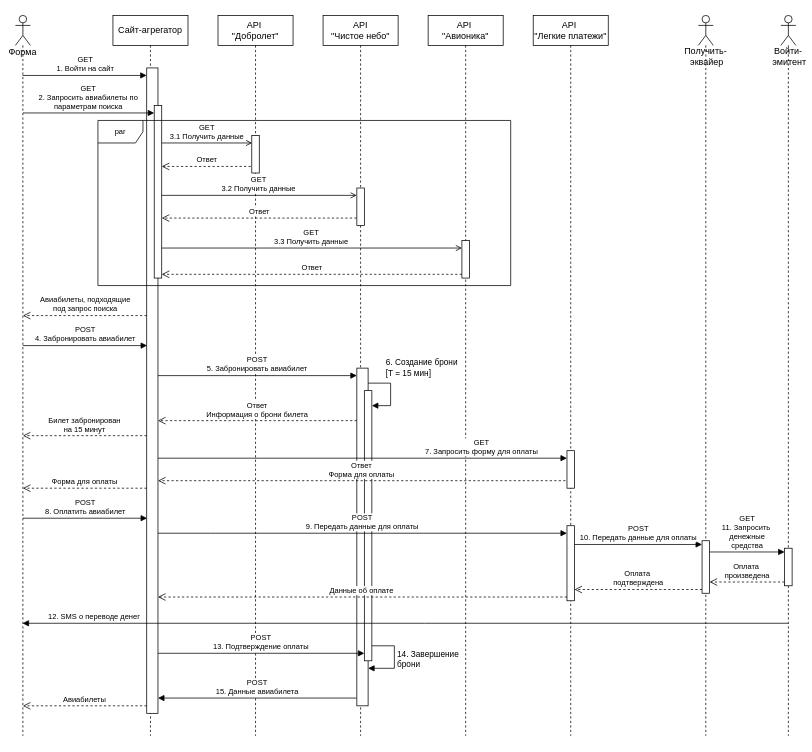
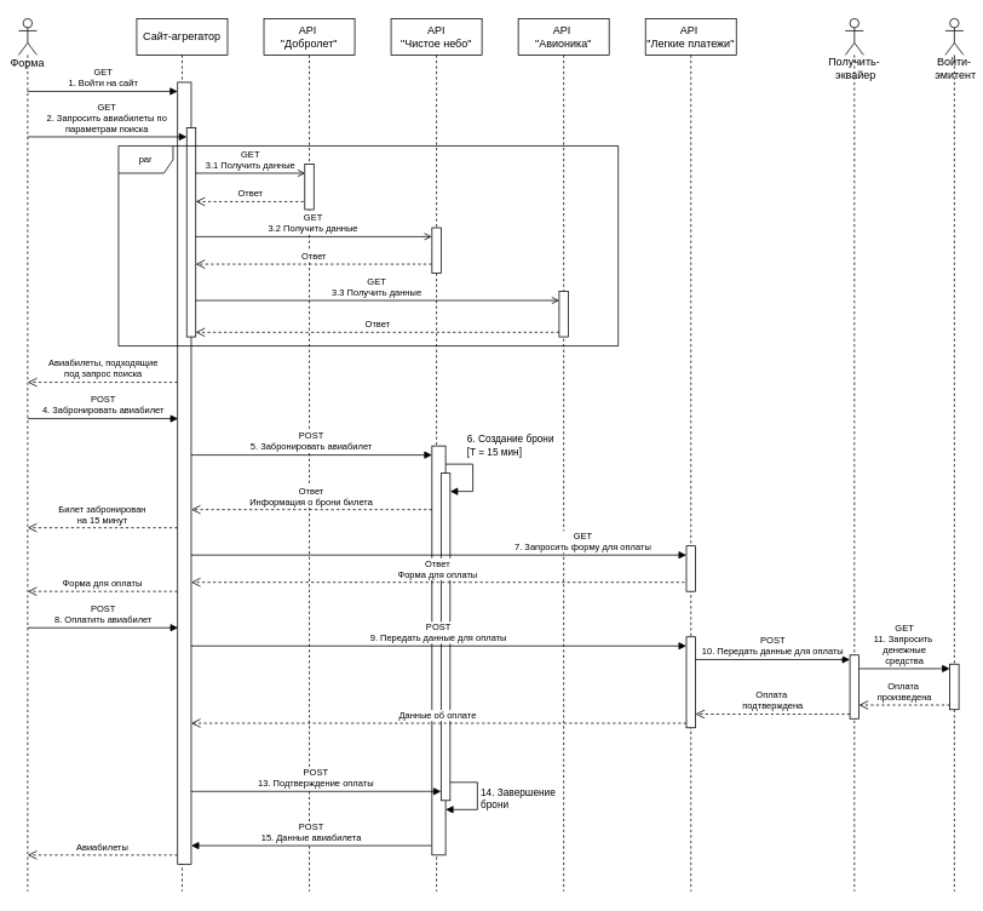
  <mxCell id="0" />
  <mxCell id="1" parent="0" />
  <mxCell id="2" value="Форма" style="shape=umlLifeline;perimeter=lifelinePerimeter;whiteSpace=wrap;html=1;container=1;dropTarget=0;collapsible=0;recursiveResize=0;outlineConnect=0;portConstraint=eastwest;newEdgeStyle={&quot;curved&quot;:0,&quot;rounded&quot;:0};participant=umlActor;size=40;verticalAlign=middle;labelPosition=center;verticalLabelPosition=middle;align=center;spacing=2;spacingTop=57;" parent="1" vertex="1"><mxGeometry x="20" y="20" width="20" height="960" as="geometry" /></mxCell>
  <mxCell id="3" value="Войти-&amp;nbsp;&lt;span style=&quot;background-color: transparent; color: light-dark(rgb(0, 0, 0), rgb(255, 255, 255));&quot;&gt;эмитент&lt;/span&gt;" style="shape=umlLifeline;perimeter=lifelinePerimeter;whiteSpace=wrap;html=1;container=1;dropTarget=0;collapsible=0;recursiveResize=0;outlineConnect=0;portConstraint=eastwest;newEdgeStyle={&quot;curved&quot;:0,&quot;rounded&quot;:0};participant=umlActor;size=40;verticalAlign=middle;labelPosition=center;verticalLabelPosition=middle;align=center;spacing=2;spacingTop=70;" parent="1" vertex="1"><mxGeometry x="1040" y="20" width="20" height="960" as="geometry" /></mxCell>
  <mxCell id="4" value="" style="html=1;points=[[0,0,0,0,5],[0,1,0,0,-5],[1,0,0,0,5],[1,1,0,0,-5]];perimeter=orthogonalPerimeter;outlineConnect=0;targetShapes=umlLifeline;portConstraint=eastwest;newEdgeStyle={&quot;curved&quot;:0,&quot;rounded&quot;:0};" parent="3" vertex="1"><mxGeometry x="5" y="710" width="10" height="50" as="geometry" /></mxCell>
  <mxCell id="5" value="Получить-&amp;nbsp;&lt;span style=&quot;background-color: transparent; color: light-dark(rgb(0, 0, 0), rgb(255, 255, 255));&quot;&gt;эквайер&lt;/span&gt;" style="shape=umlLifeline;perimeter=lifelinePerimeter;whiteSpace=wrap;html=1;container=1;dropTarget=0;collapsible=0;recursiveResize=0;outlineConnect=0;portConstraint=eastwest;newEdgeStyle={&quot;curved&quot;:0,&quot;rounded&quot;:0};participant=umlActor;size=40;verticalAlign=middle;labelPosition=center;verticalLabelPosition=middle;align=center;spacing=2;spacingTop=70;" parent="1" vertex="1"><mxGeometry x="930" y="20" width="20" height="960" as="geometry" /></mxCell>
  <mxCell id="6" value="" style="html=1;points=[[0,0,0,0,5],[0,1,0,0,-5],[1,0,0,0,5],[1,1,0,0,-5]];perimeter=orthogonalPerimeter;outlineConnect=0;targetShapes=umlLifeline;portConstraint=eastwest;newEdgeStyle={&quot;curved&quot;:0,&quot;rounded&quot;:0};" parent="5" vertex="1"><mxGeometry x="5" y="700" width="10" height="70" as="geometry" /></mxCell>
  <mxCell id="7" value="Сайт-агрегатор" style="shape=umlLifeline;perimeter=lifelinePerimeter;whiteSpace=wrap;html=1;container=1;dropTarget=0;collapsible=0;recursiveResize=0;outlineConnect=0;portConstraint=eastwest;newEdgeStyle={&quot;curved&quot;:0,&quot;rounded&quot;:0};" parent="1" vertex="1"><mxGeometry x="150" y="20" width="100" height="960" as="geometry" /></mxCell>
  <mxCell id="8" value="" style="html=1;points=[[0,0,0,0,5],[0,1,0,0,-5],[1,0,0,0,5],[1,1,0,0,-5]];perimeter=orthogonalPerimeter;outlineConnect=0;targetShapes=umlLifeline;portConstraint=eastwest;newEdgeStyle={&quot;curved&quot;:0,&quot;rounded&quot;:0};" parent="7" vertex="1"><mxGeometry x="45" y="70" width="15" height="860" as="geometry" /></mxCell>
  <mxCell id="9" value="" style="html=1;points=[[0,0,0,0,5],[0,1,0,0,-5],[1,0,0,0,5],[1,1,0,0,-5]];perimeter=orthogonalPerimeter;outlineConnect=0;targetShapes=umlLifeline;portConstraint=eastwest;newEdgeStyle={&quot;curved&quot;:0,&quot;rounded&quot;:0};" parent="7" vertex="1"><mxGeometry x="55" y="120" width="10" height="230" as="geometry" /></mxCell>
  <mxCell id="10" value="API&amp;nbsp;&lt;div&gt;&lt;span style=&quot;background-color: transparent; color: light-dark(rgb(0, 0, 0), rgb(255, 255, 255));&quot;&gt;&quot;Добролет&quot;&lt;/span&gt;&lt;/div&gt;" style="shape=umlLifeline;perimeter=lifelinePerimeter;whiteSpace=wrap;html=1;container=1;dropTarget=0;collapsible=0;recursiveResize=0;outlineConnect=0;portConstraint=eastwest;newEdgeStyle={&quot;curved&quot;:0,&quot;rounded&quot;:0};" parent="1" vertex="1"><mxGeometry x="290" y="20" width="100" height="960" as="geometry" /></mxCell>
  <mxCell id="11" value="API&lt;div&gt;&quot;Чистое небо&quot;&lt;/div&gt;" style="shape=umlLifeline;perimeter=lifelinePerimeter;whiteSpace=wrap;html=1;container=1;dropTarget=0;collapsible=0;recursiveResize=0;outlineConnect=0;portConstraint=eastwest;newEdgeStyle={&quot;curved&quot;:0,&quot;rounded&quot;:0};" parent="1" vertex="1"><mxGeometry x="430" y="20" width="100" height="960" as="geometry" /></mxCell>
  <mxCell id="12" value="" style="html=1;points=[[0,0,0,0,5],[0,1,0,0,-5],[1,0,0,0,5],[1,1,0,0,-5]];perimeter=orthogonalPerimeter;outlineConnect=0;targetShapes=umlLifeline;portConstraint=eastwest;newEdgeStyle={&quot;curved&quot;:0,&quot;rounded&quot;:0};align=right;" parent="11" vertex="1"><mxGeometry x="45" y="470" width="15" height="450" as="geometry" /></mxCell>
  <mxCell id="13" value="" style="html=1;points=[[0,0,0,0,5],[0,1,0,0,-5],[1,0,0,0,5],[1,1,0,0,-5]];perimeter=orthogonalPerimeter;outlineConnect=0;targetShapes=umlLifeline;portConstraint=eastwest;newEdgeStyle={&quot;curved&quot;:0,&quot;rounded&quot;:0};" parent="11" vertex="1"><mxGeometry x="55" y="500" width="10" height="360" as="geometry" /></mxCell>
  <mxCell id="14" value="14. Завершение&lt;div&gt;брони&lt;/div&gt;" style="html=1;align=left;spacingLeft=2;endArrow=block;rounded=0;edgeStyle=orthogonalEdgeStyle;curved=0;rounded=0;" parent="11" target="12" edge="1"><mxGeometry relative="1" as="geometry"><mxPoint x="65" y="840" as="sourcePoint" /><Array as="points"><mxPoint x="95" y="840" /><mxPoint x="95" y="870" /></Array><mxPoint x="70" y="870" as="targetPoint" /></mxGeometry></mxCell>
  <mxCell id="15" value="API&amp;nbsp;&lt;div&gt;&lt;span style=&quot;background-color: transparent; color: light-dark(rgb(0, 0, 0), rgb(255, 255, 255));&quot;&gt;&quot;Авионика&quot;&lt;/span&gt;&lt;/div&gt;" style="shape=umlLifeline;perimeter=lifelinePerimeter;whiteSpace=wrap;html=1;container=1;dropTarget=0;collapsible=0;recursiveResize=0;outlineConnect=0;portConstraint=eastwest;newEdgeStyle={&quot;curved&quot;:0,&quot;rounded&quot;:0};" parent="1" vertex="1"><mxGeometry x="570" y="20" width="100" height="960" as="geometry" /></mxCell>
  <mxCell id="16" value="" style="html=1;points=[[0,0,0,0,5],[0,1,0,0,-5],[1,0,0,0,5],[1,1,0,0,-5]];perimeter=orthogonalPerimeter;outlineConnect=0;targetShapes=umlLifeline;portConstraint=eastwest;newEdgeStyle={&quot;curved&quot;:0,&quot;rounded&quot;:0};" parent="15" vertex="1"><mxGeometry x="-235" y="160" width="10" height="50" as="geometry" /></mxCell>
  <mxCell id="17" value="" style="html=1;points=[[0,0,0,0,5],[0,1,0,0,-5],[1,0,0,0,5],[1,1,0,0,-5]];perimeter=orthogonalPerimeter;outlineConnect=0;targetShapes=umlLifeline;portConstraint=eastwest;newEdgeStyle={&quot;curved&quot;:0,&quot;rounded&quot;:0};" parent="15" vertex="1"><mxGeometry x="-95" y="230" width="10" height="50" as="geometry" /></mxCell>
  <mxCell id="18" value="" style="html=1;points=[[0,0,0,0,5],[0,1,0,0,-5],[1,0,0,0,5],[1,1,0,0,-5]];perimeter=orthogonalPerimeter;outlineConnect=0;targetShapes=umlLifeline;portConstraint=eastwest;newEdgeStyle={&quot;curved&quot;:0,&quot;rounded&quot;:0};" parent="15" vertex="1"><mxGeometry x="45" y="300" width="10" height="50" as="geometry" /></mxCell>
  <mxCell id="19" value="API&amp;nbsp;&lt;div&gt;&quot;Легкие платежи&lt;span style=&quot;background-color: transparent; color: light-dark(rgb(0, 0, 0), rgb(255, 255, 255));&quot;&gt;&quot;&lt;/span&gt;&lt;/div&gt;" style="shape=umlLifeline;perimeter=lifelinePerimeter;whiteSpace=wrap;html=1;container=1;dropTarget=0;collapsible=0;recursiveResize=0;outlineConnect=0;portConstraint=eastwest;newEdgeStyle={&quot;curved&quot;:0,&quot;rounded&quot;:0};" parent="1" vertex="1"><mxGeometry x="710" y="20" width="100" height="960" as="geometry" /></mxCell>
  <mxCell id="20" value="" style="html=1;points=[[0,0,0,0,5],[0,1,0,0,-5],[1,0,0,0,5],[1,1,0,0,-5]];perimeter=orthogonalPerimeter;outlineConnect=0;targetShapes=umlLifeline;portConstraint=eastwest;newEdgeStyle={&quot;curved&quot;:0,&quot;rounded&quot;:0};" parent="19" vertex="1"><mxGeometry x="45" y="580" width="10" height="50" as="geometry" /></mxCell>
  <mxCell id="21" value="" style="html=1;points=[[0,0,0,0,5],[0,1,0,0,-5],[1,0,0,0,5],[1,1,0,0,-5]];perimeter=orthogonalPerimeter;outlineConnect=0;targetShapes=umlLifeline;portConstraint=eastwest;newEdgeStyle={&quot;curved&quot;:0,&quot;rounded&quot;:0};" parent="19" vertex="1"><mxGeometry x="45" y="680" width="10" height="100" as="geometry" /></mxCell>
  <mxCell id="22" value="GET&lt;br&gt;1. Войти на сайт" style="html=1;verticalAlign=bottom;endArrow=block;curved=0;rounded=0;fontSize=10;" parent="1" edge="1"><mxGeometry x="-0.003" width="80" relative="1" as="geometry"><mxPoint x="29.5" y="100" as="sourcePoint" /><mxPoint x="195" y="100" as="targetPoint" /><mxPoint as="offset" /></mxGeometry></mxCell>
  <mxCell id="23" value="GET&lt;br&gt;2. Запросить авиабилеты по&lt;div&gt;параметрам поиска&lt;/div&gt;" style="html=1;verticalAlign=bottom;endArrow=block;curved=0;rounded=0;fontSize=10;" parent="1" edge="1"><mxGeometry x="-0.003" width="80" relative="1" as="geometry"><mxPoint x="30" y="150" as="sourcePoint" /><mxPoint x="205" y="150" as="targetPoint" /><mxPoint as="offset" /></mxGeometry></mxCell>
  <mxCell id="24" value="GET&lt;br&gt;3.1 Получить данные" style="html=1;verticalAlign=bottom;endArrow=open;curved=0;rounded=0;entryX=0.454;entryY=0.497;entryDx=0;entryDy=0;entryPerimeter=0;fontSize=10;endFill=0;" parent="1" edge="1"><mxGeometry x="-0.003" width="80" relative="1" as="geometry"><mxPoint x="215" y="190" as="sourcePoint" /><mxPoint x="335.4" y="190" as="targetPoint" /><mxPoint as="offset" /></mxGeometry></mxCell>
  <mxCell id="25" value="Ответ" style="html=1;verticalAlign=bottom;endArrow=open;dashed=1;endSize=8;curved=0;rounded=0;fontSize=10;exitX=-0.135;exitY=0.825;exitDx=0;exitDy=0;exitPerimeter=0;" parent="1" source="16" target="9" edge="1"><mxGeometry relative="1" as="geometry"><mxPoint x="330" y="200" as="sourcePoint" /><mxPoint x="250" y="200" as="targetPoint" /></mxGeometry></mxCell>
  <mxCell id="26" value="GET&lt;br&gt;3.2&lt;span style=&quot;background-color: light-dark(#ffffff, var(--ge-dark-color, #121212)); color: light-dark(rgb(0, 0, 0), rgb(255, 255, 255));&quot;&gt;&amp;nbsp;Получить данные&lt;/span&gt;" style="html=1;verticalAlign=bottom;endArrow=open;curved=0;rounded=0;fontSize=10;entryX=-0.025;entryY=0.196;entryDx=0;entryDy=0;entryPerimeter=0;endFill=0;" parent="1" source="9" target="17" edge="1"><mxGeometry x="-0.003" width="80" relative="1" as="geometry"><mxPoint x="220" y="240" as="sourcePoint" /><mxPoint x="470" y="240" as="targetPoint" /><mxPoint as="offset" /></mxGeometry></mxCell>
  <mxCell id="27" value="Ответ" style="html=1;verticalAlign=bottom;endArrow=open;dashed=1;endSize=8;curved=0;rounded=0;fontSize=10;exitX=-0.033;exitY=0.801;exitDx=0;exitDy=0;exitPerimeter=0;" parent="1" source="17" target="9" edge="1"><mxGeometry relative="1" as="geometry"><mxPoint x="470" y="270" as="sourcePoint" /><mxPoint x="220" y="270" as="targetPoint" /></mxGeometry></mxCell>
  <mxCell id="28" value="GET&lt;br&gt;3.3&lt;span style=&quot;background-color: light-dark(#ffffff, var(--ge-dark-color, #121212)); color: light-dark(rgb(0, 0, 0), rgb(255, 255, 255));&quot;&gt;&amp;nbsp;Получить данные&lt;/span&gt;" style="html=1;verticalAlign=bottom;endArrow=open;curved=0;rounded=0;fontSize=10;endFill=0;" parent="1" edge="1"><mxGeometry x="-0.003" width="80" relative="1" as="geometry"><mxPoint x="215" y="330" as="sourcePoint" /><mxPoint x="615" y="330" as="targetPoint" /><mxPoint as="offset" /></mxGeometry></mxCell>
  <mxCell id="29" value="Ответ" style="html=1;verticalAlign=bottom;endArrow=open;dashed=1;endSize=8;curved=0;rounded=0;fontSize=10;entryX=1;entryY=1;entryDx=0;entryDy=-5;entryPerimeter=0;" parent="1" source="18" target="9" edge="1"><mxGeometry relative="1" as="geometry"><mxPoint x="609" y="342" as="sourcePoint" /><mxPoint x="360" y="343" as="targetPoint" /></mxGeometry></mxCell>
  <mxCell id="30" value="Авиабилеты, подходящие&lt;div&gt;под запрос поиска&lt;/div&gt;" style="html=1;verticalAlign=bottom;endArrow=open;dashed=1;endSize=8;curved=0;rounded=0;fontSize=10;exitX=0;exitY=1;exitDx=0;exitDy=-5;exitPerimeter=0;" parent="1" edge="1"><mxGeometry relative="1" as="geometry"><mxPoint x="195" y="420" as="sourcePoint" /><mxPoint x="30.056" y="420" as="targetPoint" /></mxGeometry></mxCell>
  <mxCell id="31" value="par" style="shape=umlFrame;whiteSpace=wrap;html=1;pointerEvents=0;fontSize=10;" parent="1" vertex="1"><mxGeometry x="130" y="160" width="550" height="220" as="geometry" /></mxCell>
  <mxCell id="32" value="POST&lt;br&gt;4. Забронировать авиабилет" style="html=1;verticalAlign=bottom;endArrow=block;curved=0;rounded=0;fontSize=10;" parent="1" edge="1"><mxGeometry x="-0.003" width="80" relative="1" as="geometry"><mxPoint x="30" y="460" as="sourcePoint" /><mxPoint x="195.5" y="460" as="targetPoint" /><mxPoint as="offset" /></mxGeometry></mxCell>
  <mxCell id="33" value="POST&lt;br&gt;5. Забронировать авиабилет" style="html=1;verticalAlign=bottom;endArrow=block;curved=0;rounded=0;fontSize=10;" parent="1" target="12" edge="1"><mxGeometry x="-0.003" width="80" relative="1" as="geometry"><mxPoint x="210" y="500" as="sourcePoint" /><mxPoint x="470" y="500" as="targetPoint" /><mxPoint as="offset" /></mxGeometry></mxCell>
  <mxCell id="34" value="6. Создание брони&lt;div&gt;[T = 15 мин]&lt;/div&gt;" style="html=1;align=left;spacingLeft=2;endArrow=block;rounded=0;edgeStyle=orthogonalEdgeStyle;curved=0;rounded=0;" parent="1" edge="1"><mxGeometry x="-0.529" y="20" relative="1" as="geometry"><mxPoint x="490" y="510" as="sourcePoint" /><Array as="points"><mxPoint x="520" y="540" /></Array><mxPoint x="495" y="540" as="targetPoint" /><mxPoint as="offset" /></mxGeometry></mxCell>
  <mxCell id="35" value="Ответ&lt;div&gt;Информация о брони билета&lt;/div&gt;" style="html=1;verticalAlign=bottom;endArrow=open;dashed=1;endSize=8;curved=0;rounded=0;fontSize=10;" parent="1" source="12" edge="1"><mxGeometry relative="1" as="geometry"><mxPoint x="470" y="560" as="sourcePoint" /><mxPoint x="210" y="560" as="targetPoint" /></mxGeometry></mxCell>
  <mxCell id="36" value="Билет забронирован&lt;div&gt;на 15 минут&lt;/div&gt;" style="html=1;verticalAlign=bottom;endArrow=open;dashed=1;endSize=8;curved=0;rounded=0;fontSize=10;exitX=0;exitY=1;exitDx=0;exitDy=-5;exitPerimeter=0;" parent="1" edge="1"><mxGeometry x="0.002" relative="1" as="geometry"><mxPoint x="194.944" y="580" as="sourcePoint" /><mxPoint x="30" y="580" as="targetPoint" /><mxPoint as="offset" /></mxGeometry></mxCell>
  <mxCell id="37" value="GET&lt;br&gt;7. Запросить форму для оплаты" style="html=1;verticalAlign=bottom;endArrow=block;curved=0;rounded=0;fontSize=10;align=center;" parent="1" target="20" edge="1"><mxGeometry x="0.58" width="80" relative="1" as="geometry"><mxPoint x="210" y="610" as="sourcePoint" /><mxPoint x="650" y="610" as="targetPoint" /><mxPoint as="offset" /></mxGeometry></mxCell>
  <mxCell id="38" value="Ответ&lt;div&gt;Форма для оплаты&lt;/div&gt;" style="html=1;verticalAlign=bottom;endArrow=open;dashed=1;endSize=8;curved=0;rounded=0;fontSize=10;" parent="1" edge="1"><mxGeometry relative="1" as="geometry"><mxPoint x="753" y="640" as="sourcePoint" /><mxPoint x="210" y="640" as="targetPoint" /><Array as="points"><mxPoint x="753" y="640" /></Array></mxGeometry></mxCell>
  <mxCell id="39" value="Форма для оплаты" style="html=1;verticalAlign=bottom;endArrow=open;dashed=1;endSize=8;curved=0;rounded=0;fontSize=10;exitX=0;exitY=1;exitDx=0;exitDy=-5;exitPerimeter=0;" parent="1" edge="1"><mxGeometry x="0.005" relative="1" as="geometry"><mxPoint x="194.944" y="650" as="sourcePoint" /><mxPoint x="30" y="650" as="targetPoint" /><mxPoint as="offset" /></mxGeometry></mxCell>
  <mxCell id="40" value="POST&lt;br&gt;8. Оплатить авиабилет" style="html=1;verticalAlign=bottom;endArrow=block;curved=0;rounded=0;fontSize=10;" parent="1" edge="1"><mxGeometry x="-0.003" width="80" relative="1" as="geometry"><mxPoint x="30" y="690" as="sourcePoint" /><mxPoint x="195.5" y="690" as="targetPoint" /><mxPoint as="offset" /></mxGeometry></mxCell>
  <mxCell id="41" value="POST&lt;br&gt;9. Передать данные для оплаты" style="html=1;verticalAlign=bottom;endArrow=block;curved=0;rounded=0;fontSize=10;" parent="1" source="8" target="21" edge="1"><mxGeometry x="-0.003" width="80" relative="1" as="geometry"><mxPoint x="220" y="710" as="sourcePoint" /><mxPoint x="750" y="710" as="targetPoint" /><mxPoint as="offset" /><Array as="points"><mxPoint x="280" y="710" /></Array></mxGeometry></mxCell>
  <mxCell id="42" value="POST&lt;br&gt;10. Передать данные для оплаты" style="html=1;verticalAlign=bottom;endArrow=block;curved=0;rounded=0;fontSize=10;entryX=0;entryY=0;entryDx=0;entryDy=5;entryPerimeter=0;" parent="1" source="21" target="6" edge="1"><mxGeometry x="-0.003" width="80" relative="1" as="geometry"><mxPoint x="770" y="720" as="sourcePoint" /><mxPoint x="935.5" y="720" as="targetPoint" /><mxPoint as="offset" /></mxGeometry></mxCell>
  <mxCell id="43" value="GET&lt;br&gt;11. Запросить&amp;nbsp;&lt;div&gt;денежные&lt;div&gt;средства&lt;/div&gt;&lt;/div&gt;" style="html=1;verticalAlign=bottom;endArrow=block;curved=0;rounded=0;fontSize=10;entryX=0;entryY=0;entryDx=0;entryDy=5;entryPerimeter=0;" parent="1" source="6" target="4" edge="1"><mxGeometry x="-0.003" width="80" relative="1" as="geometry"><mxPoint x="950" y="740" as="sourcePoint" /><mxPoint x="1040" y="740" as="targetPoint" /><mxPoint as="offset" /></mxGeometry></mxCell>
  <mxCell id="44" value="Оплата&amp;nbsp;&lt;div&gt;произведена&lt;/div&gt;" style="html=1;verticalAlign=bottom;endArrow=open;dashed=1;endSize=8;curved=0;rounded=0;fontSize=10;exitX=0;exitY=1;exitDx=0;exitDy=-5;exitPerimeter=0;" parent="1" source="4" target="6" edge="1"><mxGeometry x="0.005" relative="1" as="geometry"><mxPoint x="1034.944" y="780" as="sourcePoint" /><mxPoint x="870" y="780" as="targetPoint" /><mxPoint as="offset" /></mxGeometry></mxCell>
  <mxCell id="45" value="Оплата&amp;nbsp;&lt;div&gt;подтверждена&lt;/div&gt;" style="html=1;verticalAlign=bottom;endArrow=open;dashed=1;endSize=8;curved=0;rounded=0;fontSize=10;exitX=0;exitY=1;exitDx=0;exitDy=-5;exitPerimeter=0;" parent="1" source="6" target="21" edge="1"><mxGeometry x="0.005" relative="1" as="geometry"><mxPoint x="920" y="780" as="sourcePoint" /><mxPoint x="820" y="780" as="targetPoint" /><mxPoint as="offset" /></mxGeometry></mxCell>
  <mxCell id="46" value="Данные об оплате" style="html=1;verticalAlign=bottom;endArrow=open;dashed=1;endSize=8;curved=0;rounded=0;fontSize=10;exitX=0;exitY=1;exitDx=0;exitDy=-5;exitPerimeter=0;" parent="1" source="21" target="8" edge="1"><mxGeometry x="0.005" relative="1" as="geometry"><mxPoint x="750" y="800" as="sourcePoint" /><mxPoint x="580" y="800" as="targetPoint" /><mxPoint as="offset" /></mxGeometry></mxCell>
- <mxCell id="47" value="12. SMS о переводе денег" style="html=1;verticalAlign=bottom;endArrow=none;curved=0;rounded=0;fontSize=10;startArrow=block;startFill=1;align=left;" parent="1" source="2" target="3" edge="1"><mxGeometry x="-0.94" width="80" relative="1" as="geometry"><mxPoint x="495" y="830" as="sourcePoint" /><mxPoint x="1040" y="830" as="targetPoint" /><mxPoint x="1" as="offset" /><Array as="points"><mxPoint x="565" y="830" /></Array></mxGeometry></mxCell>
  <mxCell id="48" value="POST&lt;br&gt;13. Подтверждение оплаты" style="html=1;verticalAlign=bottom;endArrow=block;curved=0;rounded=0;fontSize=10;" parent="1" target="13" edge="1"><mxGeometry x="-0.003" width="80" relative="1" as="geometry"><mxPoint x="210" y="870" as="sourcePoint" /><mxPoint x="375.5" y="870" as="targetPoint" /><mxPoint as="offset" /></mxGeometry></mxCell>
  <mxCell id="49" value="POST&lt;br&gt;15. Данные авиабилета" style="html=1;verticalAlign=bottom;endArrow=none;curved=0;rounded=0;fontSize=10;startFill=1;startArrow=block;entryX=-0.031;entryY=0.977;entryDx=0;entryDy=0;entryPerimeter=0;" parent="1" source="8" target="12" edge="1"><mxGeometry x="-0.003" width="80" relative="1" as="geometry"><mxPoint x="206.25" y="930" as="sourcePoint" /><mxPoint x="473.75" y="930" as="targetPoint" /><mxPoint as="offset" /></mxGeometry></mxCell>
  <mxCell id="50" value="Авиабилеты" style="html=1;verticalAlign=bottom;endArrow=open;dashed=1;endSize=8;curved=0;rounded=0;fontSize=10;exitX=0;exitY=1;exitDx=0;exitDy=-5;exitPerimeter=0;" parent="1" edge="1"><mxGeometry x="0.005" relative="1" as="geometry"><mxPoint x="194.944" y="940" as="sourcePoint" /><mxPoint x="30" y="940" as="targetPoint" /><mxPoint as="offset" /></mxGeometry></mxCell>
